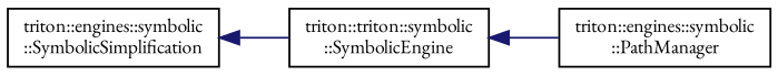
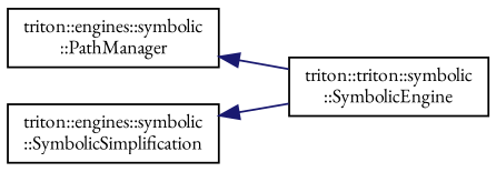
  digraph {
    fontname="EB Garamond"
    rankdir=LR
    node [color=black fillcolor=white fontname="EB Garamond" fontsize=10 shape=record style=filled]
    edge [color=midnightblue dir=back fontname="EB Garamond" fontsize=10 labelfontname=Helvetica labelfontsize=10 style=solid]
    n1 [height=0.2 label="triton::engines::symbolic\l::PathManager" width=0.4]
    n2 [height=0.2 label="triton::triton::symbolic\l::SymbolicEngine" width=0.4]
    n3 [height=0.2 label="triton::engines::symbolic\l::SymbolicSimplification" width=0.4]
-   n2 -> n1
+   n1 -> n2
    n3 -> n2
  }
